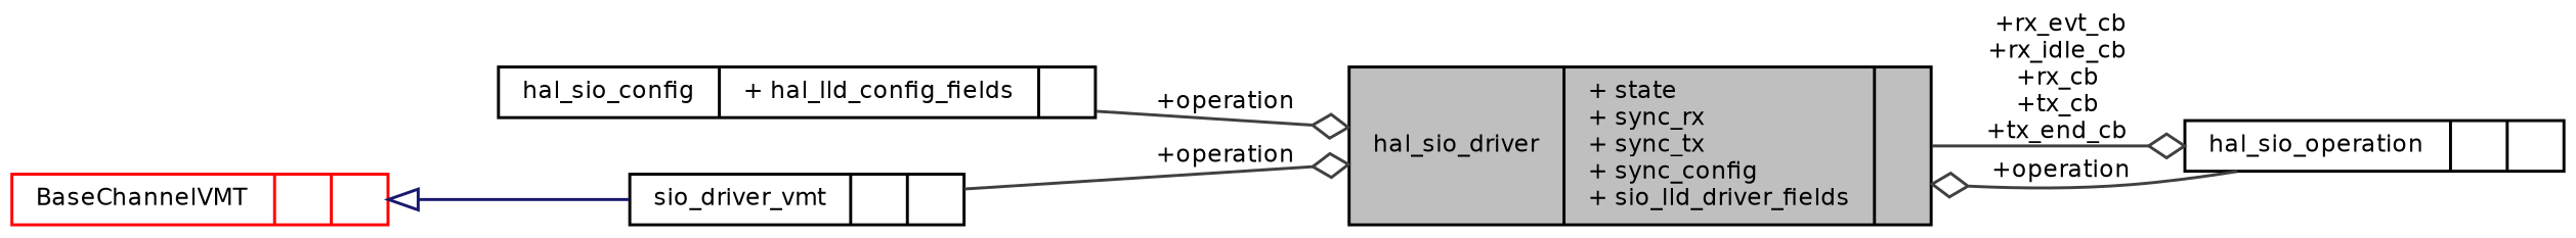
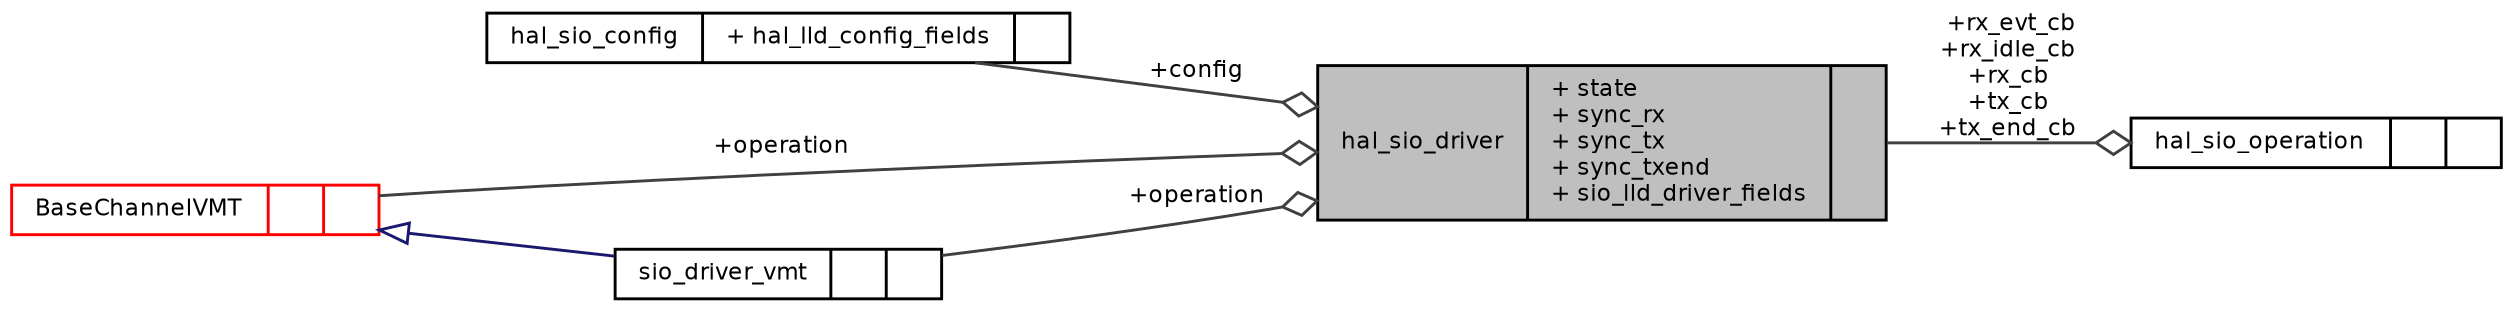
  digraph {
    rankdir=LR
    node [color=black fontname=Helvetica fontsize=8 shape=record]
    edge [arrowhead=odiamond color=grey25 fontname=Helvetica fontsize=8 labelfontname=Helvetica labelfontsize=8 style=solid]
-   n1 [fillcolor=grey75 fontcolor=black height=0.2 label="{hal_sio_driver\n|+ state\l+ sync_rx\l+ sync_tx\l+ sync_config\l+ sio_lld_driver_fields\l|}" style=filled width=0.4]
+   n1 [fillcolor=grey75 fontcolor=black height=0.2 label="{hal_sio_driver\n|+ state\l+ sync_rx\l+ sync_tx\l+ sync_txend\l+ sio_lld_driver_fields\l|}" style=filled width=0.4]
    n2 [height=0.2 label="{hal_sio_operation\n||}" width=0.4]
    n3 [height=0.2 label="{hal_sio_config\n|+ hal_lld_config_fields\l|}" width=0.4]
    n4 [height=0.2 label="{sio_driver_vmt\n||}" width=0.4]
    n5 [color=red height=0.2 label="{BaseChannelVMT\n||}" width=0.4]
    n1 -> n2 [label=" +rx_evt_cb\n+rx_idle_cb\n+rx_cb\n+tx_cb\n+tx_end_cb"]
-   n2 -> n1 [label=" +operation"]
-   n3 -> n1 [label=" +operation"]
+   n5 -> n1 [label=" +operation"]
+   n3 -> n1 [label=" +config"]
    n4 -> n1 [label=" +operation"]
    n5 -> n4 [arrowtail=onormal color=midnightblue dir=back arrowhead=""]
  }
